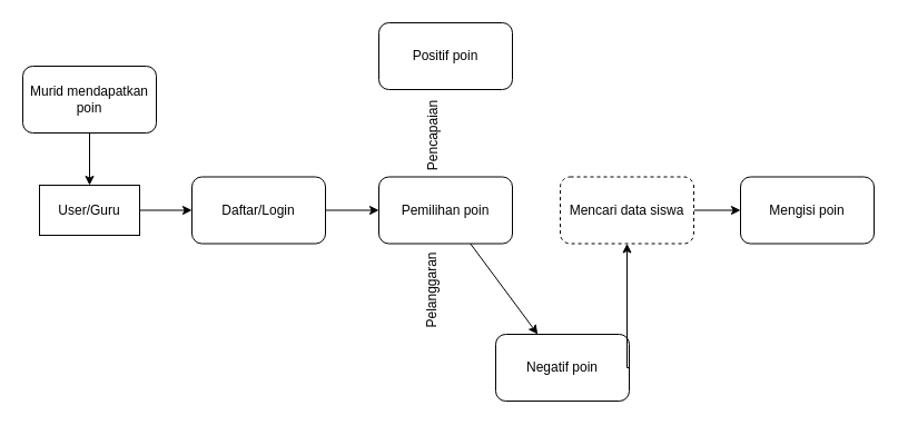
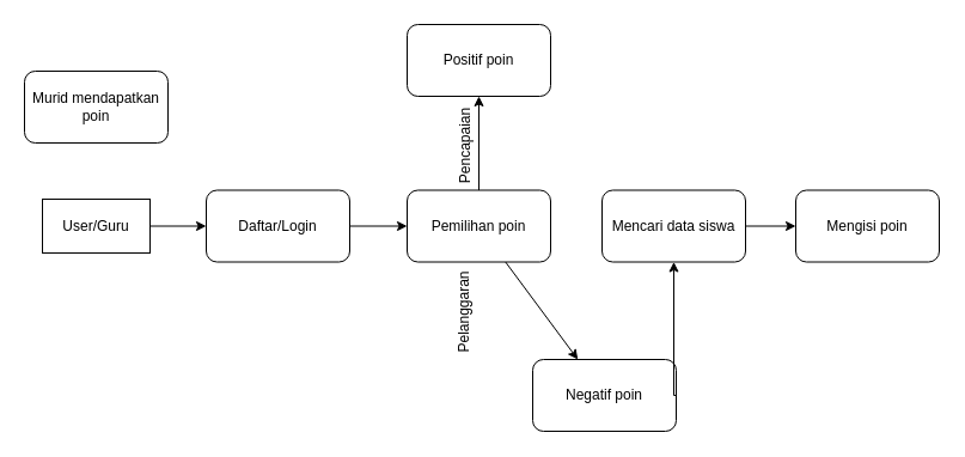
  <mxCell id="0" />
  <mxCell id="1" parent="0" />
  <mxCell id="2" value="User/Guru" style="whiteSpace=wrap;html=1;rounded=0;" vertex="1" parent="1"><mxGeometry x="35" y="166" width="90" height="45" as="geometry" /></mxCell>
  <mxCell id="3" value="" style="endArrow=classic;html=1;rounded=0;" edge="1" parent="1" source="2" target="5"><mxGeometry width="50" height="50" relative="1" as="geometry"><mxPoint x="285" y="106" as="sourcePoint" /><mxPoint x="175" y="-1" as="targetPoint" /></mxGeometry></mxCell>
  <mxCell id="4" value="" style="edgeStyle=orthogonalEdgeStyle;rounded=0;orthogonalLoop=1;jettySize=auto;html=1;" edge="1" parent="1" source="5" target="6"><mxGeometry relative="1" as="geometry" /></mxCell>
  <mxCell id="5" value="Daftar/Login" style="rounded=1;whiteSpace=wrap;html=1;" vertex="1" parent="1"><mxGeometry x="172" y="158.5" width="120" height="60" as="geometry" /></mxCell>
  <mxCell id="6" value="Pemilihan poin" style="rounded=1;whiteSpace=wrap;html=1;" vertex="1" parent="1"><mxGeometry x="340" y="158.5" width="120" height="60" as="geometry" /></mxCell>
  <mxCell id="7" value="Negatif poin" style="rounded=1;whiteSpace=wrap;html=1;" vertex="1" parent="1"><mxGeometry x="445" y="300" width="120" height="60" as="geometry" /></mxCell>
  <mxCell id="8" value="Positif poin" style="rounded=1;whiteSpace=wrap;html=1;" vertex="1" parent="1"><mxGeometry x="340" y="20" width="120" height="60" as="geometry" /></mxCell>
  <mxCell id="9" value="" style="endArrow=classic;html=1;rounded=0;" edge="1" parent="1" source="6" target="7"><mxGeometry width="50" height="50" relative="1" as="geometry"><mxPoint x="285" y="106" as="sourcePoint" /><mxPoint x="335" y="56" as="targetPoint" /></mxGeometry></mxCell>
+ <mxCell id="10" value="" style="endArrow=classic;html=1;rounded=0;" edge="1" parent="1" source="6" target="8"><mxGeometry width="50" height="50" relative="1" as="geometry"><mxPoint x="285" y="106" as="sourcePoint" /><mxPoint x="335" y="56" as="targetPoint" /></mxGeometry></mxCell>
  <mxCell id="11" value="Pencapaian" style="text;html=1;align=center;verticalAlign=middle;resizable=0;points=[];autosize=1;strokeColor=none;fillColor=none;rotation=-90;" vertex="1" parent="1"><mxGeometry x="344" y="107" width="90" height="30" as="geometry" /></mxCell>
  <mxCell id="12" value="Pelanggaran" style="text;html=1;align=center;verticalAlign=middle;resizable=0;points=[];autosize=1;strokeColor=none;fillColor=none;rotation=-90;" vertex="1" parent="1"><mxGeometry x="343" y="246" width="90" height="30" as="geometry" /></mxCell>
  <mxCell id="13" value="" style="edgeStyle=orthogonalEdgeStyle;rounded=0;orthogonalLoop=1;jettySize=auto;html=1;" edge="1" parent="1" source="14" target="16"><mxGeometry relative="1" as="geometry" /></mxCell>
- <mxCell id="14" value="Mencari data siswa" style="rounded=1;whiteSpace=wrap;html=1;dashed=1;" vertex="1" parent="1"><mxGeometry x="503" y="158.5" width="120" height="60" as="geometry" /></mxCell>
+ <mxCell id="14" value="Mencari data siswa" style="rounded=1;whiteSpace=wrap;html=1;" vertex="1" parent="1"><mxGeometry x="503" y="158.5" width="120" height="60" as="geometry" /></mxCell>
  <mxCell id="15" value="" style="endArrow=classic;html=1;rounded=0;" edge="1" parent="1" source="7" target="14"><mxGeometry width="50" height="50" relative="1" as="geometry"><mxPoint x="415" y="206" as="sourcePoint" /><mxPoint x="465" y="156" as="targetPoint" /><Array as="points"><mxPoint x="563" y="330" /></Array></mxGeometry></mxCell>
  <mxCell id="16" value="Mengisi poin" style="rounded=1;whiteSpace=wrap;html=1;" vertex="1" parent="1"><mxGeometry x="665" y="158.5" width="120" height="60" as="geometry" /></mxCell>
- <mxCell id="17" value="" style="edgeStyle=orthogonalEdgeStyle;rounded=0;orthogonalLoop=1;jettySize=auto;html=1;" edge="1" parent="1" source="18" target="2"><mxGeometry relative="1" as="geometry" /></mxCell>
  <mxCell id="18" value="Murid mendapatkan poin" style="rounded=1;whiteSpace=wrap;html=1;" vertex="1" parent="1"><mxGeometry x="20" y="59" width="120" height="60" as="geometry" /></mxCell>
